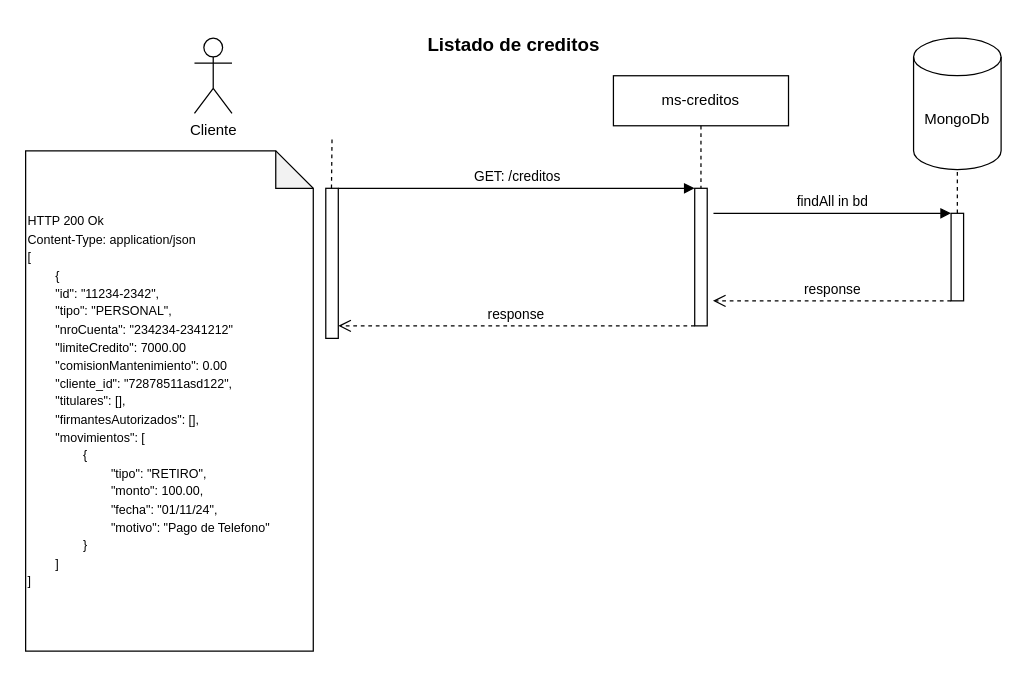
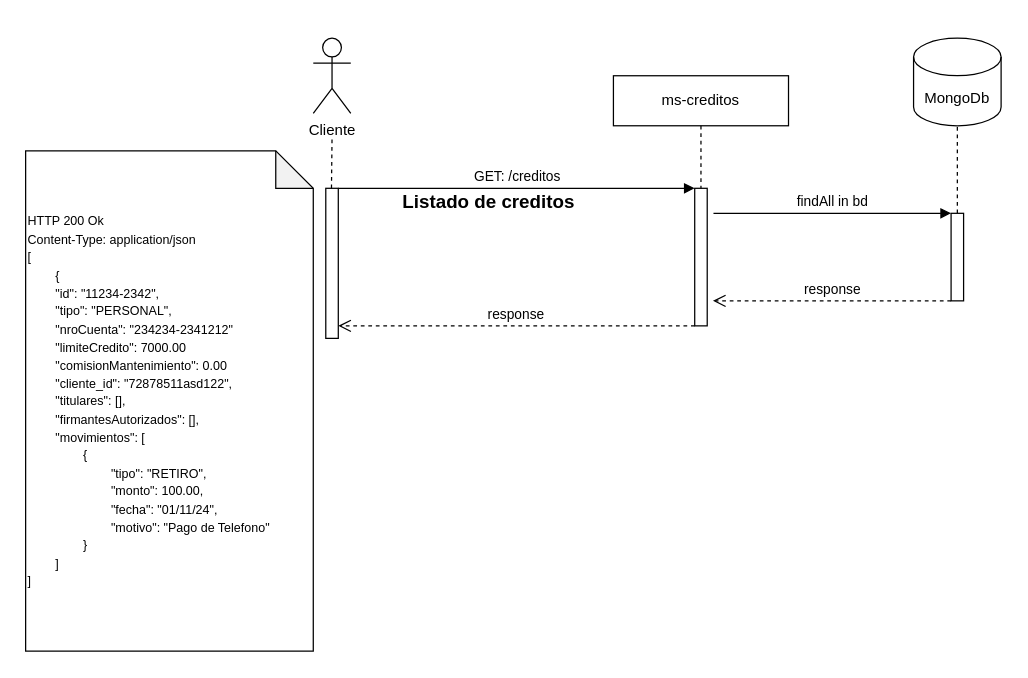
  <mxCell id="0" />
  <mxCell id="1" parent="0" />
  <mxCell id="2" value="ms-creditos" style="shape=umlLifeline;perimeter=lifelinePerimeter;whiteSpace=wrap;html=1;container=0;dropTarget=0;collapsible=0;recursiveResize=0;outlineConnect=0;portConstraint=eastwest;newEdgeStyle={&quot;edgeStyle&quot;:&quot;elbowEdgeStyle&quot;,&quot;elbow&quot;:&quot;vertical&quot;,&quot;curved&quot;:0,&quot;rounded&quot;:0};labelBackgroundColor=none;" vertex="1" parent="1"><mxGeometry x="490" y="60" width="140" height="200" as="geometry" /></mxCell>
  <mxCell id="3" value="" style="html=1;points=[];perimeter=orthogonalPerimeter;outlineConnect=0;targetShapes=umlLifeline;portConstraint=eastwest;newEdgeStyle={&quot;edgeStyle&quot;:&quot;elbowEdgeStyle&quot;,&quot;elbow&quot;:&quot;vertical&quot;,&quot;curved&quot;:0,&quot;rounded&quot;:0};labelBackgroundColor=none;" vertex="1" parent="2"><mxGeometry x="65" y="90" width="10" height="110" as="geometry" /></mxCell>
  <mxCell id="4" value="GET: /creditos" style="html=1;verticalAlign=bottom;endArrow=block;edgeStyle=elbowEdgeStyle;elbow=vertical;curved=0;rounded=0;labelBackgroundColor=none;fontColor=default;" edge="1" parent="1" source="6" target="3"><mxGeometry x="0.001" relative="1" as="geometry"><mxPoint x="280" y="150" as="sourcePoint" /><Array as="points"><mxPoint x="365" y="150" /></Array><mxPoint x="550" y="150" as="targetPoint" /><mxPoint as="offset" /></mxGeometry></mxCell>
- <mxCell id="5" value="Cliente" style="shape=umlActor;verticalLabelPosition=bottom;verticalAlign=top;html=1;outlineConnect=0;labelBackgroundColor=none;" vertex="1" parent="1"><mxGeometry x="155" y="30" width="30" height="60" as="geometry" /></mxCell>
+ <mxCell id="5" value="Cliente" style="shape=umlActor;verticalLabelPosition=bottom;verticalAlign=top;html=1;outlineConnect=0;labelBackgroundColor=none;" vertex="1" parent="1"><mxGeometry x="250" y="30" width="30" height="60" as="geometry" /></mxCell>
  <mxCell id="6" value="" style="html=1;points=[];perimeter=orthogonalPerimeter;outlineConnect=0;targetShapes=umlLifeline;portConstraint=eastwest;newEdgeStyle={&quot;edgeStyle&quot;:&quot;elbowEdgeStyle&quot;,&quot;elbow&quot;:&quot;vertical&quot;,&quot;curved&quot;:0,&quot;rounded&quot;:0};labelBackgroundColor=none;" vertex="1" parent="1"><mxGeometry x="260" y="150" width="10" height="120" as="geometry" /></mxCell>
  <mxCell id="7" value="" style="endArrow=none;dashed=1;html=1;rounded=0;labelBackgroundColor=none;fontColor=default;" edge="1" parent="1"><mxGeometry width="50" height="50" relative="1" as="geometry"><mxPoint x="264.55" y="150" as="sourcePoint" /><mxPoint x="265" y="110" as="targetPoint" /></mxGeometry></mxCell>
- <mxCell id="8" value="MongoDb" style="shape=cylinder3;whiteSpace=wrap;html=1;boundedLbl=1;backgroundOutline=1;size=15;" vertex="1" parent="1"><mxGeometry x="730" y="30" width="70" height="105" as="geometry" /></mxCell>
+ <mxCell id="8" value="MongoDb" style="shape=cylinder3;whiteSpace=wrap;html=1;boundedLbl=1;backgroundOutline=1;size=15;" vertex="1" parent="1"><mxGeometry x="730" y="30" width="70" height="70" as="geometry" /></mxCell>
  <mxCell id="9" value="" style="endArrow=none;dashed=1;html=1;rounded=0;entryX=0.5;entryY=1;entryDx=0;entryDy=0;entryPerimeter=0;" edge="1" parent="1" source="11" target="8"><mxGeometry width="50" height="50" relative="1" as="geometry"><mxPoint x="760" y="450" as="sourcePoint" /><mxPoint x="780" y="140" as="targetPoint" /></mxGeometry></mxCell>
  <mxCell id="10" value="findAll in bd" style="html=1;verticalAlign=bottom;endArrow=block;curved=0;rounded=0;" edge="1" parent="1"><mxGeometry width="80" relative="1" as="geometry"><mxPoint x="570" y="170" as="sourcePoint" /><mxPoint x="760" y="170" as="targetPoint" /></mxGeometry></mxCell>
  <mxCell id="11" value="" style="html=1;points=[];perimeter=orthogonalPerimeter;outlineConnect=0;targetShapes=umlLifeline;portConstraint=eastwest;newEdgeStyle={&quot;edgeStyle&quot;:&quot;elbowEdgeStyle&quot;,&quot;elbow&quot;:&quot;vertical&quot;,&quot;curved&quot;:0,&quot;rounded&quot;:0};labelBackgroundColor=none;" vertex="1" parent="1"><mxGeometry x="760" y="170" width="10" height="70" as="geometry" /></mxCell>
  <mxCell id="12" value="response" style="html=1;verticalAlign=bottom;endArrow=open;dashed=1;endSize=8;curved=0;rounded=0;" edge="1" parent="1"><mxGeometry relative="1" as="geometry"><mxPoint x="760" y="240" as="sourcePoint" /><mxPoint x="569.591" y="240" as="targetPoint" /></mxGeometry></mxCell>
  <mxCell id="13" value="response" style="html=1;verticalAlign=bottom;endArrow=open;dashed=1;endSize=8;curved=0;rounded=0;" edge="1" parent="1"><mxGeometry relative="1" as="geometry"><mxPoint x="555" y="260" as="sourcePoint" /><mxPoint x="270" y="260" as="targetPoint" /></mxGeometry></mxCell>
  <mxCell id="14" value="&lt;font style=&quot;font-size: 10px;&quot;&gt;HTTP 200 Ok&lt;/font&gt;&lt;div&gt;&lt;font style=&quot;font-size: 10px;&quot;&gt;Content-Type: application/json&lt;/font&gt;&lt;/div&gt;&lt;div&gt;&lt;div&gt;&lt;font style=&quot;font-size: 10px;&quot;&gt;[&lt;/font&gt;&lt;/div&gt;&lt;div&gt;&lt;font style=&quot;font-size: 10px;&quot;&gt;&lt;span style=&quot;white-space: pre;&quot;&gt;&#09;&lt;/span&gt;{&lt;/font&gt;&lt;/div&gt;&lt;div&gt;&lt;font style=&quot;font-size: 10px;&quot;&gt;&lt;span style=&quot;white-space: pre;&quot;&gt;&#09;&lt;/span&gt;&quot;id&lt;/font&gt;&lt;span style=&quot;font-size: 10px; background-color: initial;&quot;&gt;&quot;: &quot;11234-2342&quot;,&lt;/span&gt;&lt;/div&gt;&lt;div&gt;&lt;span style=&quot;font-size: 10px; background-color: initial;&quot;&gt;&lt;span style=&quot;white-space: pre;&quot;&gt;&#09;&lt;/span&gt;&quot;tipo&quot;: &quot;PERSONAL&quot;,&lt;br&gt;&lt;/span&gt;&lt;/div&gt;&lt;div&gt;&lt;span style=&quot;font-size: 10px; background-color: initial;&quot;&gt;&lt;span style=&quot;white-space: pre;&quot;&gt;&#09;&lt;/span&gt;&quot;nroCuenta&quot;: &quot;234234-2341212&quot;&lt;br&gt;&lt;/span&gt;&lt;/div&gt;&lt;div&gt;&lt;span style=&quot;background-color: initial; font-size: 10px; white-space: pre;&quot;&gt;&#09;&lt;/span&gt;&lt;span style=&quot;background-color: initial; font-size: 10px;&quot;&gt;&quot;limiteCredito&quot;: 7000.00&lt;/span&gt;&lt;/div&gt;&lt;div&gt;&lt;span style=&quot;background-color: initial; font-size: 10px; white-space: pre;&quot;&gt;&#09;&lt;/span&gt;&lt;span style=&quot;background-color: initial; font-size: 10px;&quot;&gt;&quot;comisionMantenimiento&quot;: 0.00&lt;/span&gt;&lt;/div&gt;&lt;div&gt;&lt;span style=&quot;font-size: 10px; background-color: initial;&quot;&gt;&lt;span style=&quot;white-space: pre;&quot;&gt;&#09;&lt;/span&gt;&quot;cliente_id&quot;: &quot;72878511asd122&quot;,&lt;br&gt;&lt;/span&gt;&lt;/div&gt;&lt;div&gt;&lt;span style=&quot;font-size: 10px; background-color: initial;&quot;&gt;&lt;span style=&quot;white-space: pre;&quot;&gt;&#09;&lt;/span&gt;&quot;titulares&quot;: [&lt;/span&gt;&lt;span style=&quot;background-color: initial; font-size: 10px;&quot;&gt;],&lt;/span&gt;&lt;/div&gt;&lt;div&gt;&lt;span style=&quot;font-size: 10px; background-color: initial;&quot;&gt;&lt;span style=&quot;white-space: pre;&quot;&gt;&#09;&lt;/span&gt;&quot;firmantesAutorizados&quot;: [&lt;/span&gt;&lt;span style=&quot;background-color: initial; font-size: 10px;&quot;&gt;],&lt;/span&gt;&lt;/div&gt;&lt;div&gt;&lt;span style=&quot;font-size: 10px; background-color: initial;&quot;&gt;&lt;span style=&quot;white-space: pre;&quot;&gt;&#09;&lt;/span&gt;&quot;movimientos&quot;: [&lt;/span&gt;&lt;/div&gt;&lt;div&gt;&lt;span style=&quot;font-size: 10px; background-color: initial;&quot;&gt;&lt;span style=&quot;white-space: pre;&quot;&gt;&#09;&lt;/span&gt;&lt;span style=&quot;white-space: pre;&quot;&gt;&#09;&lt;/span&gt;{&lt;/span&gt;&lt;/div&gt;&lt;div&gt;&lt;span style=&quot;font-size: 10px; background-color: initial;&quot;&gt;&lt;span style=&quot;white-space: pre;&quot;&gt;&#09;&lt;/span&gt;&lt;span style=&quot;white-space: pre;&quot;&gt;&#09;&lt;/span&gt;&lt;span style=&quot;white-space: pre;&quot;&gt;&#09;&lt;/span&gt;&quot;tipo&quot;: &quot;RETIRO&quot;,&lt;br&gt;&lt;/span&gt;&lt;/div&gt;&lt;div&gt;&lt;span style=&quot;font-size: 10px; background-color: initial;&quot;&gt;&lt;span style=&quot;white-space: pre;&quot;&gt;&#09;&lt;/span&gt;&lt;span style=&quot;white-space: pre;&quot;&gt;&#09;&lt;/span&gt;&lt;span style=&quot;white-space: pre;&quot;&gt;&#09;&lt;/span&gt;&quot;monto&quot;: 100.00,&lt;br&gt;&lt;/span&gt;&lt;/div&gt;&lt;div&gt;&lt;span style=&quot;font-size: 10px; background-color: initial;&quot;&gt;&lt;span style=&quot;white-space: pre;&quot;&gt;&#09;&lt;/span&gt;&lt;span style=&quot;white-space: pre;&quot;&gt;&#09;&lt;/span&gt;&lt;span style=&quot;white-space: pre;&quot;&gt;&#09;&lt;/span&gt;&quot;fecha&quot;: &quot;01/11/24&quot;,&lt;br&gt;&lt;/span&gt;&lt;/div&gt;&lt;div&gt;&lt;span style=&quot;font-size: 10px; background-color: initial;&quot;&gt;&lt;span style=&quot;white-space: pre;&quot;&gt;&#09;&lt;/span&gt;&lt;span style=&quot;white-space: pre;&quot;&gt;&#09;&lt;/span&gt;&lt;span style=&quot;white-space: pre;&quot;&gt;&#09;&lt;/span&gt;&quot;motivo&quot;: &quot;Pago de Telefono&quot;&lt;br&gt;&lt;/span&gt;&lt;/div&gt;&lt;div&gt;&lt;span style=&quot;font-size: 10px; background-color: initial;&quot;&gt;&lt;span style=&quot;white-space: pre;&quot;&gt;&#09;&lt;/span&gt;&lt;span style=&quot;white-space: pre;&quot;&gt;&#09;&lt;/span&gt;}&lt;br&gt;&lt;/span&gt;&lt;/div&gt;&lt;div&gt;&lt;span style=&quot;font-size: 10px; background-color: initial;&quot;&gt;&lt;span style=&quot;white-space: pre;&quot;&gt;&#09;&lt;/span&gt;]&lt;/span&gt;&lt;/div&gt;&lt;div&gt;&lt;font style=&quot;font-size: 10px;&quot;&gt;]&lt;/font&gt;&lt;/div&gt;&lt;/div&gt;" style="shape=note;whiteSpace=wrap;html=1;backgroundOutline=1;darkOpacity=0.05;align=left;" vertex="1" parent="1"><mxGeometry x="20" y="120" width="230" height="400" as="geometry" /></mxCell>
- <mxCell id="15" value="&lt;b&gt;&lt;font style=&quot;font-size: 15px;&quot;&gt;Listado de creditos&lt;/font&gt;&lt;/b&gt;" style="text;html=1;align=center;verticalAlign=middle;resizable=0;points=[];autosize=1;strokeColor=none;fillColor=none;" vertex="1" parent="1"><mxGeometry x="330" y="20" width="160" height="30" as="geometry" /></mxCell>
+ <mxCell id="15" value="&lt;b&gt;&lt;font style=&quot;font-size: 15px;&quot;&gt;Listado de creditos&lt;/font&gt;&lt;/b&gt;" style="text;html=1;align=center;verticalAlign=middle;resizable=0;points=[];autosize=1;strokeColor=none;fillColor=none;" vertex="1" parent="1"><mxGeometry x="310" y="145" width="160" height="30" as="geometry" /></mxCell>
